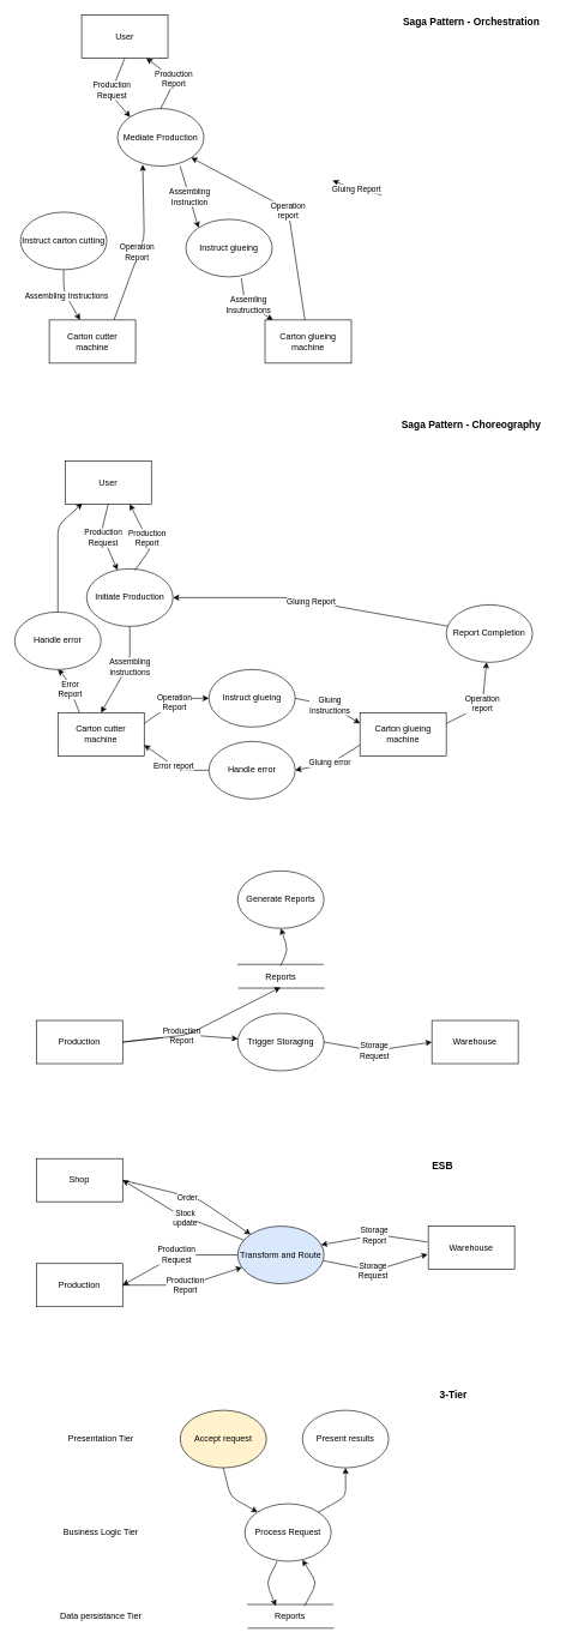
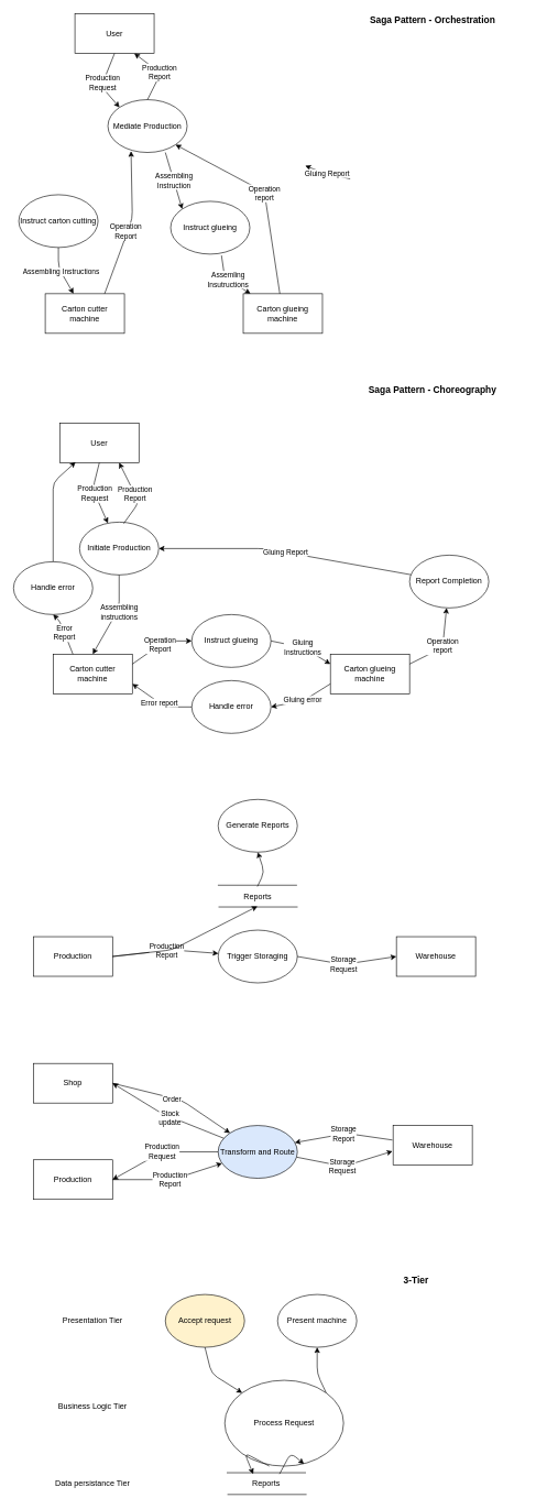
  <mxCell id="0" />
  <mxCell id="1" parent="0" />
  <mxCell id="2" value="Mediate Production" style="ellipse;whiteSpace=wrap;html=1;" vertex="1" parent="1"><mxGeometry x="163" y="150" width="120" height="80" as="geometry" /></mxCell>
  <mxCell id="3" value="User" style="rounded=0;whiteSpace=wrap;html=1;" vertex="1" parent="1"><mxGeometry x="113" y="20" width="120" height="60" as="geometry" /></mxCell>
  <mxCell id="4" value="Production &lt;br&gt;Request" style="endArrow=classic;html=1;exitX=0.5;exitY=1;exitDx=0;exitDy=0;entryX=0;entryY=0;entryDx=0;entryDy=0;" edge="1" parent="1" source="3" target="2"><mxGeometry width="50" height="50" relative="1" as="geometry"><mxPoint x="93" y="290" as="sourcePoint" /><mxPoint x="143" y="240" as="targetPoint" /><Array as="points"><mxPoint x="153" y="130" /></Array></mxGeometry></mxCell>
  <mxCell id="5" value="Carton cutter machine" style="rounded=0;whiteSpace=wrap;html=1;" vertex="1" parent="1"><mxGeometry x="68" y="444" width="120" height="60" as="geometry" /></mxCell>
  <mxCell id="6" value="Instruct carton cutting" style="ellipse;whiteSpace=wrap;html=1;" vertex="1" parent="1"><mxGeometry x="28" y="294" width="120" height="80" as="geometry" /></mxCell>
  <mxCell id="7" value="Assembling Instructions" style="endArrow=classic;html=1;" edge="1" parent="1" source="6" target="5"><mxGeometry width="50" height="50" relative="1" as="geometry"><mxPoint x="268" y="494" as="sourcePoint" /><mxPoint x="318" y="444" as="targetPoint" /><Array as="points"><mxPoint x="88" y="404" /></Array></mxGeometry></mxCell>
  <mxCell id="8" value="Instruct glueing" style="ellipse;whiteSpace=wrap;html=1;" vertex="1" parent="1"><mxGeometry x="258" y="304" width="120" height="80" as="geometry" /></mxCell>
  <mxCell id="9" value="Assemling &lt;br&gt;Insutructions" style="endArrow=classic;html=1;exitX=0.642;exitY=1.025;exitDx=0;exitDy=0;exitPerimeter=0;" edge="1" parent="1" source="8" target="10"><mxGeometry width="50" height="50" relative="1" as="geometry"><mxPoint x="348" y="524" as="sourcePoint" /><mxPoint x="398" y="474" as="targetPoint" /><Array as="points"><mxPoint x="340" y="420" /></Array></mxGeometry></mxCell>
  <mxCell id="10" value="Carton glueing machine" style="rounded=0;whiteSpace=wrap;html=1;" vertex="1" parent="1"><mxGeometry x="368" y="444" width="120" height="60" as="geometry" /></mxCell>
  <mxCell id="11" value="Operation&lt;br&gt;report" style="endArrow=classic;html=1;entryX=1;entryY=1;entryDx=0;entryDy=0;" edge="1" parent="1" source="10" target="2"><mxGeometry width="50" height="50" relative="1" as="geometry"><mxPoint x="460" y="430" as="sourcePoint" /><mxPoint x="518.64" y="377.38" as="targetPoint" /><Array as="points"><mxPoint x="400" y="290" /></Array></mxGeometry></mxCell>
  <mxCell id="12" value="Assembling&lt;br&gt;Instruction" style="endArrow=classic;html=1;exitX=0.725;exitY=1;exitDx=0;exitDy=0;exitPerimeter=0;entryX=0;entryY=0;entryDx=0;entryDy=0;" edge="1" parent="1" source="2" target="8"><mxGeometry width="50" height="50" relative="1" as="geometry"><mxPoint x="256" y="430" as="sourcePoint" /><mxPoint x="300" y="320" as="targetPoint" /><Array as="points" /></mxGeometry></mxCell>
  <mxCell id="13" value="Gluing Report" style="endArrow=classic;html=1;" edge="1" parent="1"><mxGeometry width="50" height="50" relative="1" as="geometry"><mxPoint x="530" y="270" as="sourcePoint" /><mxPoint x="461.874" y="250.101" as="targetPoint" /><Array as="points"><mxPoint x="490" y="261" /></Array></mxGeometry></mxCell>
  <mxCell id="14" value="Initiate Production" style="ellipse;whiteSpace=wrap;html=1;" vertex="1" parent="1"><mxGeometry x="120" y="790" width="120" height="80" as="geometry" /></mxCell>
  <mxCell id="15" value="User" style="rounded=0;whiteSpace=wrap;html=1;" vertex="1" parent="1"><mxGeometry x="90" y="640" width="120" height="60" as="geometry" /></mxCell>
  <mxCell id="16" value="Production &lt;br&gt;Request" style="endArrow=classic;html=1;exitX=0.5;exitY=1;exitDx=0;exitDy=0;" edge="1" parent="1" source="15" target="14"><mxGeometry width="50" height="50" relative="1" as="geometry"><mxPoint x="60" y="890" as="sourcePoint" /><mxPoint x="110" y="840" as="targetPoint" /><Array as="points"><mxPoint x="140" y="740" /></Array></mxGeometry></mxCell>
  <mxCell id="17" value="Carton cutter machine" style="rounded=0;whiteSpace=wrap;html=1;" vertex="1" parent="1"><mxGeometry x="80" y="990" width="120" height="60" as="geometry" /></mxCell>
  <mxCell id="18" value="Assembling &lt;br&gt;instructions" style="endArrow=classic;html=1;exitX=0.5;exitY=1;exitDx=0;exitDy=0;entryX=0.5;entryY=0;entryDx=0;entryDy=0;" edge="1" parent="1" source="14" target="17"><mxGeometry x="-0.263" y="-10" width="50" height="50" relative="1" as="geometry"><mxPoint x="330" y="870" as="sourcePoint" /><mxPoint x="131.026" y="902.053" as="targetPoint" /><Array as="points"><mxPoint x="180" y="920" /></Array><mxPoint x="10" y="9" as="offset" /></mxGeometry></mxCell>
  <mxCell id="19" value="Instruct glueing" style="ellipse;whiteSpace=wrap;html=1;" vertex="1" parent="1"><mxGeometry x="290" y="930" width="120" height="80" as="geometry" /></mxCell>
  <mxCell id="20" value="Gluing &lt;br&gt;Instructions" style="endArrow=classic;html=1;exitX=1;exitY=0.5;exitDx=0;exitDy=0;entryX=0;entryY=0.25;entryDx=0;entryDy=0;" edge="1" parent="1" source="19" target="21"><mxGeometry width="50" height="50" relative="1" as="geometry"><mxPoint x="420" y="1120" as="sourcePoint" /><mxPoint x="509" y="1070" as="targetPoint" /><Array as="points"><mxPoint x="459" y="980" /></Array></mxGeometry></mxCell>
  <mxCell id="21" value="Carton glueing machine" style="rounded=0;whiteSpace=wrap;html=1;" vertex="1" parent="1"><mxGeometry x="500" y="990" width="120" height="60" as="geometry" /></mxCell>
  <mxCell id="22" value="Report Completion" style="ellipse;whiteSpace=wrap;html=1;" vertex="1" parent="1"><mxGeometry x="620" y="840" width="120" height="80" as="geometry" /></mxCell>
  <mxCell id="23" value="Handle error" style="ellipse;whiteSpace=wrap;html=1;" vertex="1" parent="1"><mxGeometry x="20" y="850" width="120" height="80" as="geometry" /></mxCell>
  <mxCell id="24" value="Operation&lt;br&gt;report" style="endArrow=classic;html=1;exitX=1;exitY=0.25;exitDx=0;exitDy=0;" edge="1" parent="1" source="21" target="22"><mxGeometry width="50" height="50" relative="1" as="geometry"><mxPoint x="700" y="1050" as="sourcePoint" /><mxPoint x="609" y="980" as="targetPoint" /><Array as="points"><mxPoint x="670" y="980" /></Array></mxGeometry></mxCell>
  <mxCell id="25" value="Error&lt;br&gt;Report" style="endArrow=classic;html=1;exitX=0.25;exitY=0;exitDx=0;exitDy=0;entryX=0.5;entryY=1;entryDx=0;entryDy=0;" edge="1" parent="1" source="17" target="23"><mxGeometry width="50" height="50" relative="1" as="geometry"><mxPoint x="210" y="891.72" as="sourcePoint" /><mxPoint x="182.426" y="830.004" as="targetPoint" /><Array as="points"><mxPoint x="90" y="940" /></Array></mxGeometry></mxCell>
  <mxCell id="26" value="Gluing Report" style="endArrow=classic;html=1;entryX=1;entryY=0.5;entryDx=0;entryDy=0;" edge="1" parent="1" source="22" target="14"><mxGeometry width="50" height="50" relative="1" as="geometry"><mxPoint x="629" y="870" as="sourcePoint" /><mxPoint x="340" y="861" as="targetPoint" /><Array as="points"><mxPoint x="400" y="830" /></Array></mxGeometry></mxCell>
  <mxCell id="27" value="Operation&lt;br&gt;Report" style="endArrow=classic;html=1;entryX=0.292;entryY=0.975;entryDx=0;entryDy=0;exitX=0.75;exitY=0;exitDx=0;exitDy=0;entryPerimeter=0;" edge="1" parent="1" source="5" target="2"><mxGeometry x="-0.112" y="2" width="50" height="50" relative="1" as="geometry"><mxPoint x="260" y="570" as="sourcePoint" /><mxPoint x="310" y="520" as="targetPoint" /><Array as="points"><mxPoint x="200" y="330" /></Array><mxPoint as="offset" /></mxGeometry></mxCell>
  <mxCell id="28" value="&lt;b&gt;&lt;font style=&quot;font-size: 14px&quot;&gt;Saga Pattern - Orchestration&lt;/font&gt;&lt;/b&gt;" style="text;html=1;strokeColor=none;fillColor=none;align=center;verticalAlign=middle;whiteSpace=wrap;rounded=0;" vertex="1" parent="1"><mxGeometry x="520" y="20" width="270" height="20" as="geometry" /></mxCell>
  <mxCell id="29" value="&lt;b&gt;&lt;font style=&quot;font-size: 14px&quot;&gt;Saga Pattern - Choreography&lt;/font&gt;&lt;/b&gt;" style="text;html=1;strokeColor=none;fillColor=none;align=center;verticalAlign=middle;whiteSpace=wrap;rounded=0;" vertex="1" parent="1"><mxGeometry x="520" y="580" width="270" height="20" as="geometry" /></mxCell>
  <mxCell id="30" value="Handle error" style="ellipse;whiteSpace=wrap;html=1;" vertex="1" parent="1"><mxGeometry x="290" y="1030" width="120" height="80" as="geometry" /></mxCell>
  <mxCell id="31" value="Production&lt;br&gt;Report" style="endArrow=classic;html=1;exitX=0.558;exitY=0.025;exitDx=0;exitDy=0;exitPerimeter=0;entryX=0.75;entryY=1;entryDx=0;entryDy=0;" edge="1" parent="1" source="14" target="15"><mxGeometry width="50" height="50" relative="1" as="geometry"><mxPoint x="190" y="740" as="sourcePoint" /><mxPoint x="240" y="690" as="targetPoint" /><Array as="points"><mxPoint x="210" y="760" /></Array></mxGeometry></mxCell>
  <mxCell id="32" value="Operation &lt;br&gt;Report" style="endArrow=classic;html=1;exitX=1;exitY=0.25;exitDx=0;exitDy=0;entryX=0;entryY=0.5;entryDx=0;entryDy=0;" edge="1" parent="1" source="17" target="19"><mxGeometry width="50" height="50" relative="1" as="geometry"><mxPoint x="100" y="1100" as="sourcePoint" /><mxPoint x="150" y="1050" as="targetPoint" /><Array as="points"><mxPoint x="250" y="970" /></Array></mxGeometry></mxCell>
  <mxCell id="33" value="Gluing error" style="endArrow=classic;html=1;entryX=1;entryY=0.5;entryDx=0;entryDy=0;exitX=0;exitY=0.75;exitDx=0;exitDy=0;" edge="1" parent="1" source="21" target="30"><mxGeometry width="50" height="50" relative="1" as="geometry"><mxPoint x="720" y="1100" as="sourcePoint" /><mxPoint x="770" y="1050" as="targetPoint" /><Array as="points"><mxPoint x="460" y="1060" /></Array></mxGeometry></mxCell>
  <mxCell id="34" value="Error report" style="endArrow=classic;html=1;entryX=1;entryY=0.75;entryDx=0;entryDy=0;exitX=0;exitY=0.5;exitDx=0;exitDy=0;" edge="1" parent="1" source="30" target="17"><mxGeometry width="50" height="50" relative="1" as="geometry"><mxPoint x="170" y="1140" as="sourcePoint" /><mxPoint x="220" y="1090" as="targetPoint" /><Array as="points"><mxPoint x="250" y="1070" /></Array></mxGeometry></mxCell>
  <mxCell id="35" value="" style="endArrow=classic;html=1;exitX=0.5;exitY=0;exitDx=0;exitDy=0;entryX=0.2;entryY=0.983;entryDx=0;entryDy=0;entryPerimeter=0;" edge="1" parent="1" source="23" target="15"><mxGeometry width="50" height="50" relative="1" as="geometry"><mxPoint x="30" y="760" as="sourcePoint" /><mxPoint x="80" y="710" as="targetPoint" /><Array as="points"><mxPoint x="80" y="730" /></Array></mxGeometry></mxCell>
  <mxCell id="36" value="Trigger Storaging" style="ellipse;whiteSpace=wrap;html=1;" vertex="1" parent="1"><mxGeometry x="330" y="1408" width="120" height="80" as="geometry" /></mxCell>
  <mxCell id="37" value="Production" style="rounded=0;whiteSpace=wrap;html=1;" vertex="1" parent="1"><mxGeometry x="50" y="1418" width="120" height="60" as="geometry" /></mxCell>
  <mxCell id="38" value="" style="endArrow=none;html=1;" edge="1" parent="1"><mxGeometry width="50" height="50" relative="1" as="geometry"><mxPoint x="329.5" y="1340" as="sourcePoint" /><mxPoint x="449.5" y="1340" as="targetPoint" /></mxGeometry></mxCell>
  <mxCell id="39" value="" style="endArrow=none;html=1;" edge="1" parent="1"><mxGeometry width="50" height="50" relative="1" as="geometry"><mxPoint x="330.5" y="1373" as="sourcePoint" /><mxPoint x="450.5" y="1373" as="targetPoint" /></mxGeometry></mxCell>
  <mxCell id="40" value="Production &lt;br&gt;Report" style="endArrow=classic;html=1;exitX=1;exitY=0.5;exitDx=0;exitDy=0;" edge="1" parent="1" source="37" target="36"><mxGeometry x="0.028" width="50" height="50" relative="1" as="geometry"><mxPoint x="70" y="1528" as="sourcePoint" /><mxPoint x="120" y="1478" as="targetPoint" /><Array as="points"><mxPoint x="260" y="1438" /></Array><mxPoint as="offset" /></mxGeometry></mxCell>
  <mxCell id="41" value="Warehouse" style="rounded=0;whiteSpace=wrap;html=1;" vertex="1" parent="1"><mxGeometry x="600" y="1418" width="120" height="60" as="geometry" /></mxCell>
  <mxCell id="42" value="Storage &lt;br&gt;Request" style="endArrow=classic;html=1;exitX=1;exitY=0.5;exitDx=0;exitDy=0;entryX=0;entryY=0.5;entryDx=0;entryDy=0;" edge="1" parent="1" source="36" target="41"><mxGeometry x="-0.065" width="50" height="50" relative="1" as="geometry"><mxPoint x="340" y="1486" as="sourcePoint" /><mxPoint x="141.026" y="1518.053" as="targetPoint" /><Array as="points"><mxPoint x="520" y="1460" /></Array><mxPoint as="offset" /></mxGeometry></mxCell>
  <mxCell id="43" value="Generate Reports" style="ellipse;whiteSpace=wrap;html=1;" vertex="1" parent="1"><mxGeometry x="330" y="1210" width="120" height="80" as="geometry" /></mxCell>
  <mxCell id="44" value="Reports" style="text;html=1;strokeColor=none;fillColor=none;align=center;verticalAlign=middle;whiteSpace=wrap;rounded=0;" vertex="1" parent="1"><mxGeometry x="349.5" y="1342" width="80" height="30" as="geometry" /></mxCell>
  <mxCell id="45" value="" style="endArrow=classic;html=1;entryX=0.5;entryY=1;entryDx=0;entryDy=0;exitX=1;exitY=0.5;exitDx=0;exitDy=0;" edge="1" parent="1" source="37" target="44"><mxGeometry width="50" height="50" relative="1" as="geometry"><mxPoint x="378" y="1398" as="sourcePoint" /><mxPoint x="300" y="1358" as="targetPoint" /><Array as="points"><mxPoint x="260" y="1438" /></Array></mxGeometry></mxCell>
  <mxCell id="46" value="" style="endArrow=classic;html=1;exitX=0.5;exitY=0;exitDx=0;exitDy=0;entryX=0.5;entryY=1;entryDx=0;entryDy=0;" edge="1" parent="1" source="44" target="43"><mxGeometry width="50" height="50" relative="1" as="geometry"><mxPoint x="510" y="1290" as="sourcePoint" /><mxPoint x="560" y="1240" as="targetPoint" /><Array as="points"><mxPoint x="400" y="1320" /></Array></mxGeometry></mxCell>
  <mxCell id="47" value="Production&lt;br&gt;Report" style="endArrow=classic;html=1;exitX=0.5;exitY=0;exitDx=0;exitDy=0;entryX=0.75;entryY=1;entryDx=0;entryDy=0;" edge="1" parent="1" source="2" target="3"><mxGeometry width="50" height="50" relative="1" as="geometry"><mxPoint x="599.96" y="362" as="sourcePoint" /><mxPoint x="533" y="220" as="targetPoint" /><Array as="points"><mxPoint x="243" y="110" /></Array></mxGeometry></mxCell>
  <mxCell id="48" value="Transform and Route" style="ellipse;whiteSpace=wrap;html=1;fillColor=#dae8fc;" vertex="1" parent="1"><mxGeometry x="330" y="1704" width="120" height="80" as="geometry" /></mxCell>
  <mxCell id="49" value="Production" style="rounded=0;whiteSpace=wrap;html=1;" vertex="1" parent="1"><mxGeometry x="50" y="1756" width="120" height="60" as="geometry" /></mxCell>
  <mxCell id="50" value="Production &lt;br&gt;Report" style="endArrow=classic;html=1;exitX=1;exitY=0.5;exitDx=0;exitDy=0;" edge="1" parent="1" source="49" target="48"><mxGeometry x="0.028" width="50" height="50" relative="1" as="geometry"><mxPoint x="70" y="1824" as="sourcePoint" /><mxPoint x="120" y="1774" as="targetPoint" /><Array as="points"><mxPoint x="260" y="1786" /></Array><mxPoint as="offset" /></mxGeometry></mxCell>
  <mxCell id="51" value="Warehouse" style="rounded=0;whiteSpace=wrap;html=1;" vertex="1" parent="1"><mxGeometry x="595" y="1704" width="120" height="60" as="geometry" /></mxCell>
  <mxCell id="52" value="Storage &lt;br&gt;Request" style="endArrow=classic;html=1;exitX=0.992;exitY=0.6;exitDx=0;exitDy=0;entryX=-0.008;entryY=0.65;entryDx=0;entryDy=0;exitPerimeter=0;entryPerimeter=0;" edge="1" parent="1" source="48" target="51"><mxGeometry x="-0.065" width="50" height="50" relative="1" as="geometry"><mxPoint x="340" y="1782" as="sourcePoint" /><mxPoint x="141.026" y="1814.053" as="targetPoint" /><Array as="points"><mxPoint x="520" y="1766" /></Array><mxPoint as="offset" /></mxGeometry></mxCell>
- <mxCell id="53" value="&lt;font style=&quot;font-size: 14px&quot;&gt;&lt;b&gt;ESB&lt;/b&gt;&lt;/font&gt;" style="text;html=1;strokeColor=none;fillColor=none;align=center;verticalAlign=middle;whiteSpace=wrap;rounded=0;" vertex="1" parent="1"><mxGeometry x="595" y="1610" width="40" height="20" as="geometry" /></mxCell>
  <mxCell id="54" value="Shop" style="rounded=0;whiteSpace=wrap;html=1;" vertex="1" parent="1"><mxGeometry x="50" y="1610" width="120" height="60" as="geometry" /></mxCell>
  <mxCell id="55" value="" style="endArrow=classic;html=1;exitX=1;exitY=0.5;exitDx=0;exitDy=0;" edge="1" parent="1" source="54" target="48"><mxGeometry width="50" height="50" relative="1" as="geometry"><mxPoint x="235" y="1626" as="sourcePoint" /><mxPoint x="285" y="1576" as="targetPoint" /><Array as="points"><mxPoint x="275" y="1666" /></Array></mxGeometry></mxCell>
  <mxCell id="56" value="Order" style="edgeLabel;html=1;align=center;verticalAlign=middle;resizable=0;points=[];" vertex="1" connectable="0" parent="55"><mxGeometry x="-0.064" y="-1" relative="1" as="geometry"><mxPoint as="offset" /></mxGeometry></mxCell>
  <mxCell id="57" value="" style="endArrow=classic;html=1;entryX=1;entryY=0.5;entryDx=0;entryDy=0;" edge="1" parent="1" source="48" target="54"><mxGeometry width="50" height="50" relative="1" as="geometry"><mxPoint x="365" y="1586" as="sourcePoint" /><mxPoint x="415" y="1536" as="targetPoint" /><Array as="points"><mxPoint x="245" y="1686" /></Array></mxGeometry></mxCell>
  <mxCell id="58" value="Stock &lt;br&gt;update" style="edgeLabel;html=1;align=center;verticalAlign=middle;resizable=0;points=[];" vertex="1" connectable="0" parent="57"><mxGeometry x="-0.068" y="2" relative="1" as="geometry"><mxPoint as="offset" /></mxGeometry></mxCell>
  <mxCell id="59" value="Production&lt;br&gt;Request" style="endArrow=classic;html=1;exitX=0;exitY=0.5;exitDx=0;exitDy=0;entryX=1;entryY=0.5;entryDx=0;entryDy=0;" edge="1" parent="1" source="48" target="49"><mxGeometry width="50" height="50" relative="1" as="geometry"><mxPoint x="375" y="1606" as="sourcePoint" /><mxPoint x="425" y="1556" as="targetPoint" /><Array as="points"><mxPoint x="245" y="1744" /></Array></mxGeometry></mxCell>
  <mxCell id="60" value="Storage&lt;br&gt;Report" style="endArrow=classic;html=1;entryX=0.967;entryY=0.325;entryDx=0;entryDy=0;exitX=-0.008;exitY=0.367;exitDx=0;exitDy=0;entryPerimeter=0;exitPerimeter=0;" edge="1" parent="1" source="51" target="48"><mxGeometry width="50" height="50" relative="1" as="geometry"><mxPoint x="595" y="1736" as="sourcePoint" /><mxPoint x="545" y="1646" as="targetPoint" /><Array as="points"><mxPoint x="525" y="1716" /></Array></mxGeometry></mxCell>
  <mxCell id="61" value="" style="endArrow=none;html=1;" edge="1" parent="1"><mxGeometry width="50" height="50" relative="1" as="geometry"><mxPoint x="343" y="2230" as="sourcePoint" /><mxPoint x="463" y="2230" as="targetPoint" /></mxGeometry></mxCell>
  <mxCell id="62" value="" style="endArrow=none;html=1;" edge="1" parent="1"><mxGeometry width="50" height="50" relative="1" as="geometry"><mxPoint x="344" y="2263" as="sourcePoint" /><mxPoint x="464" y="2263" as="targetPoint" /></mxGeometry></mxCell>
  <mxCell id="63" value="Reports" style="text;html=1;strokeColor=none;fillColor=none;align=center;verticalAlign=middle;whiteSpace=wrap;rounded=0;" vertex="1" parent="1"><mxGeometry x="363" y="2232" width="80" height="30" as="geometry" /></mxCell>
  <mxCell id="64" value="Accept request" style="ellipse;whiteSpace=wrap;html=1;fillColor=#fff2cc;" vertex="1" parent="1"><mxGeometry x="250" y="1960" width="120" height="80" as="geometry" /></mxCell>
- <mxCell id="65" value="Present results" style="ellipse;whiteSpace=wrap;html=1;" vertex="1" parent="1"><mxGeometry x="420" y="1960" width="120" height="80" as="geometry" /></mxCell>
- <mxCell id="66" value="Process Request" style="ellipse;whiteSpace=wrap;html=1;" vertex="1" parent="1"><mxGeometry x="340" y="2090" width="120" height="80" as="geometry" /></mxCell>
+ <mxCell id="65" value="Present machine" style="ellipse;whiteSpace=wrap;html=1;" vertex="1" parent="1"><mxGeometry x="420" y="1960" width="120" height="80" as="geometry" /></mxCell>
+ <mxCell id="66" value="Process Request" style="ellipse;whiteSpace=wrap;html=1;" vertex="1" parent="1"><mxGeometry x="340" y="2090" width="180" height="130" as="geometry" /></mxCell>
  <mxCell id="67" value="" style="endArrow=classic;html=1;exitX=0.375;exitY=1;exitDx=0;exitDy=0;exitPerimeter=0;entryX=0.25;entryY=0;entryDx=0;entryDy=0;" edge="1" parent="1" source="66" target="63"><mxGeometry width="50" height="50" relative="1" as="geometry"><mxPoint x="80" y="2180" as="sourcePoint" /><mxPoint x="130" y="2130" as="targetPoint" /><Array as="points"><mxPoint x="370" y="2200" /></Array></mxGeometry></mxCell>
  <mxCell id="68" value="" style="endArrow=classic;html=1;exitX=0.75;exitY=0;exitDx=0;exitDy=0;entryX=0.667;entryY=0.975;entryDx=0;entryDy=0;entryPerimeter=0;" edge="1" parent="1" source="63" target="66"><mxGeometry width="50" height="50" relative="1" as="geometry"><mxPoint x="510" y="2230" as="sourcePoint" /><mxPoint x="560" y="2180" as="targetPoint" /><Array as="points"><mxPoint x="440" y="2200" /></Array></mxGeometry></mxCell>
  <mxCell id="69" value="" style="endArrow=classic;html=1;entryX=0;entryY=0;entryDx=0;entryDy=0;exitX=0.5;exitY=1;exitDx=0;exitDy=0;" edge="1" parent="1" source="64" target="66"><mxGeometry width="50" height="50" relative="1" as="geometry"><mxPoint x="200" y="2140" as="sourcePoint" /><mxPoint x="250" y="2090" as="targetPoint" /><Array as="points"><mxPoint x="320" y="2080" /></Array></mxGeometry></mxCell>
  <mxCell id="70" value="" style="endArrow=classic;html=1;exitX=1;exitY=0;exitDx=0;exitDy=0;entryX=0.5;entryY=1;entryDx=0;entryDy=0;" edge="1" parent="1" source="66" target="65"><mxGeometry width="50" height="50" relative="1" as="geometry"><mxPoint x="510" y="2130" as="sourcePoint" /><mxPoint x="560" y="2080" as="targetPoint" /><Array as="points"><mxPoint x="480" y="2080" /></Array></mxGeometry></mxCell>
  <mxCell id="71" value="Data persistance Tier" style="text;html=1;strokeColor=none;fillColor=none;align=center;verticalAlign=middle;whiteSpace=wrap;rounded=0;" vertex="1" parent="1"><mxGeometry x="80" y="2238" width="120" height="18" as="geometry" /></mxCell>
  <mxCell id="72" value="Business Logic Tier" style="text;html=1;strokeColor=none;fillColor=none;align=center;verticalAlign=middle;whiteSpace=wrap;rounded=0;" vertex="1" parent="1"><mxGeometry x="80" y="2121" width="120" height="18" as="geometry" /></mxCell>
  <mxCell id="73" value="Presentation Tier" style="text;html=1;strokeColor=none;fillColor=none;align=center;verticalAlign=middle;whiteSpace=wrap;rounded=0;" vertex="1" parent="1"><mxGeometry x="80" y="1991" width="120" height="18" as="geometry" /></mxCell>
  <mxCell id="74" value="&lt;b&gt;&lt;font style=&quot;font-size: 14px&quot;&gt;3-Tier&lt;/font&gt;&lt;/b&gt;" style="text;html=1;strokeColor=none;fillColor=none;align=center;verticalAlign=middle;whiteSpace=wrap;rounded=0;" vertex="1" parent="1"><mxGeometry x="570" y="1930" width="120" height="18" as="geometry" /></mxCell>
